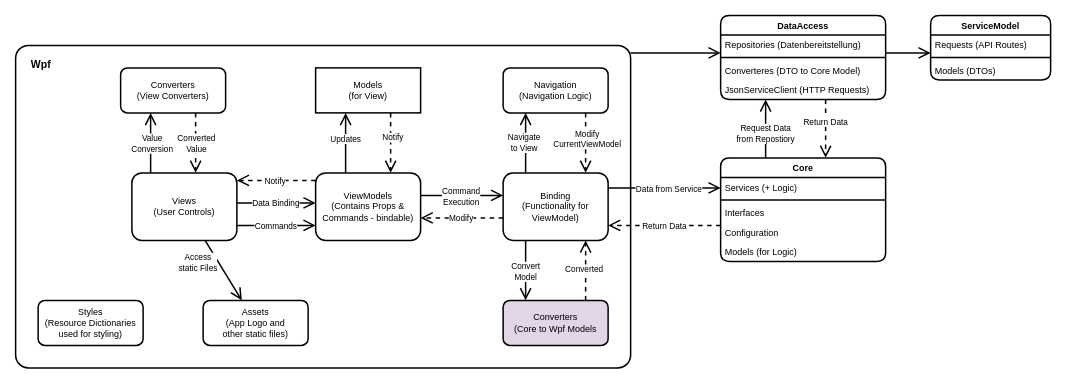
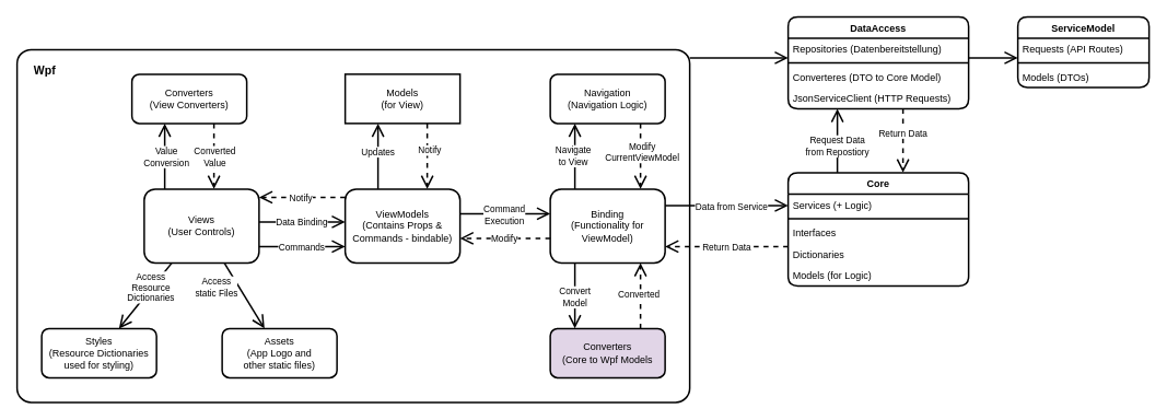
  <mxCell id="0" />
  <mxCell id="1" parent="0" />
  <mxCell id="2" style="edgeStyle=orthogonalEdgeStyle;rounded=0;orthogonalLoop=1;jettySize=auto;html=1;endArrow=none;endFill=0;startSize=12;endSize=12;strokeWidth=2;startArrow=open;startFill=0;" edge="1" parent="1" source="14" target="23"><mxGeometry relative="1" as="geometry"><Array as="points"><mxPoint x="890" y="70" /><mxPoint x="890" y="70" /></Array></mxGeometry></mxCell>
  <mxCell id="3" style="edgeStyle=orthogonalEdgeStyle;rounded=0;orthogonalLoop=1;jettySize=auto;html=1;dashed=1;startArrow=none;startFill=0;endArrow=open;endFill=0;startSize=12;endSize=12;strokeWidth=2;" edge="1" parent="1" source="14" target="5"><mxGeometry relative="1" as="geometry"><Array as="points"><mxPoint x="1100" y="190" /><mxPoint x="1100" y="190" /></Array></mxGeometry></mxCell>
  <mxCell id="4" value="Return Data" style="edgeLabel;html=1;align=center;verticalAlign=middle;resizable=0;points=[];" vertex="1" connectable="0" parent="3"><mxGeometry x="-0.255" y="-1" relative="1" as="geometry"><mxPoint as="offset" /></mxGeometry></mxCell>
  <mxCell id="5" value="Core" style="swimlane;fontStyle=1;align=center;verticalAlign=top;childLayout=stackLayout;horizontal=1;startSize=26;horizontalStack=0;resizeParent=1;resizeParentMax=0;resizeLast=0;collapsible=1;marginBottom=0;rounded=1;strokeWidth=2;" vertex="1" parent="1"><mxGeometry x="960" y="210" width="220" height="138" as="geometry" /></mxCell>
  <mxCell id="6" value="Services (+ Logic)" style="text;strokeColor=none;fillColor=none;align=left;verticalAlign=top;spacingLeft=4;spacingRight=4;overflow=hidden;rotatable=0;points=[[0,0.5],[1,0.5]];portConstraint=eastwest;rounded=1;" vertex="1" parent="5"><mxGeometry y="26" width="220" height="26" as="geometry" /></mxCell>
  <mxCell id="7" value="" style="line;strokeWidth=2;fillColor=none;align=left;verticalAlign=middle;spacingTop=-1;spacingLeft=3;spacingRight=3;rotatable=0;labelPosition=right;points=[];portConstraint=eastwest;rounded=1;" vertex="1" parent="5"><mxGeometry y="52" width="220" height="8" as="geometry" /></mxCell>
  <mxCell id="8" value="Interfaces" style="text;strokeColor=none;fillColor=none;align=left;verticalAlign=top;spacingLeft=4;spacingRight=4;overflow=hidden;rotatable=0;points=[[0,0.5],[1,0.5]];portConstraint=eastwest;rounded=1;" vertex="1" parent="5"><mxGeometry y="60" width="220" height="26" as="geometry" /></mxCell>
- <mxCell id="9" value="Configuration" style="text;strokeColor=none;fillColor=none;align=left;verticalAlign=top;spacingLeft=4;spacingRight=4;overflow=hidden;rotatable=0;points=[[0,0.5],[1,0.5]];portConstraint=eastwest;" vertex="1" parent="5"><mxGeometry y="86" width="220" height="26" as="geometry" /></mxCell>
+ <mxCell id="9" value="Dictionaries" style="text;strokeColor=none;fillColor=none;align=left;verticalAlign=top;spacingLeft=4;spacingRight=4;overflow=hidden;rotatable=0;points=[[0,0.5],[1,0.5]];portConstraint=eastwest;" vertex="1" parent="5"><mxGeometry y="86" width="220" height="26" as="geometry" /></mxCell>
  <mxCell id="10" value="Models (for Logic)" style="text;strokeColor=none;fillColor=none;align=left;verticalAlign=top;spacingLeft=4;spacingRight=4;overflow=hidden;rotatable=0;points=[[0,0.5],[1,0.5]];portConstraint=eastwest;" vertex="1" parent="5"><mxGeometry y="112" width="220" height="26" as="geometry" /></mxCell>
  <mxCell id="11" style="edgeStyle=orthogonalEdgeStyle;rounded=0;orthogonalLoop=1;jettySize=auto;html=1;strokeWidth=2;endSize=12;startSize=12;endArrow=open;endFill=0;" edge="1" parent="1" source="14" target="19"><mxGeometry relative="1" as="geometry"><Array as="points"><mxPoint x="1210" y="70" /><mxPoint x="1210" y="70" /></Array></mxGeometry></mxCell>
  <mxCell id="12" style="edgeStyle=orthogonalEdgeStyle;rounded=0;orthogonalLoop=1;jettySize=auto;html=1;startArrow=none;startFill=0;endArrow=open;endFill=0;startSize=12;endSize=12;strokeWidth=2;" edge="1" parent="1" source="5" target="14"><mxGeometry relative="1" as="geometry"><Array as="points"><mxPoint x="1020" y="180" /><mxPoint x="1020" y="180" /></Array></mxGeometry></mxCell>
  <mxCell id="13" value="Request Data&lt;br&gt;from Repostiory" style="edgeLabel;html=1;align=center;verticalAlign=middle;resizable=0;points=[];" vertex="1" connectable="0" parent="12"><mxGeometry x="0.116" y="1" relative="1" as="geometry"><mxPoint y="11" as="offset" /></mxGeometry></mxCell>
  <mxCell id="14" value="DataAccess" style="swimlane;fontStyle=1;align=center;verticalAlign=top;childLayout=stackLayout;horizontal=1;startSize=26;horizontalStack=0;resizeParent=1;resizeParentMax=0;resizeLast=0;collapsible=1;marginBottom=0;rounded=1;strokeWidth=2;" vertex="1" parent="1"><mxGeometry x="960" width="220" height="112" as="geometry" y="20" /></mxCell>
  <mxCell id="15" value="Repositories (Datenbereitstellung)" style="text;strokeColor=none;fillColor=none;align=left;verticalAlign=top;spacingLeft=4;spacingRight=4;overflow=hidden;rotatable=0;points=[[0,0.5],[1,0.5]];portConstraint=eastwest;rounded=1;" vertex="1" parent="14"><mxGeometry y="26" width="220" height="26" as="geometry" /></mxCell>
  <mxCell id="16" value="" style="line;strokeWidth=2;fillColor=none;align=left;verticalAlign=middle;spacingTop=-1;spacingLeft=3;spacingRight=3;rotatable=0;labelPosition=right;points=[];portConstraint=eastwest;rounded=1;" vertex="1" parent="14"><mxGeometry y="52" width="220" height="8" as="geometry" /></mxCell>
  <mxCell id="17" value="Converteres (DTO to Core Model)" style="text;strokeColor=none;fillColor=none;align=left;verticalAlign=top;spacingLeft=4;spacingRight=4;overflow=hidden;rotatable=0;points=[[0,0.5],[1,0.5]];portConstraint=eastwest;rounded=1;" vertex="1" parent="14"><mxGeometry y="60" width="220" height="26" as="geometry" /></mxCell>
  <mxCell id="18" value="JsonServiceClient (HTTP Requests)" style="text;strokeColor=none;fillColor=none;align=left;verticalAlign=top;spacingLeft=4;spacingRight=4;overflow=hidden;rotatable=0;points=[[0,0.5],[1,0.5]];portConstraint=eastwest;rounded=1;" vertex="1" parent="14"><mxGeometry y="86" width="220" height="26" as="geometry" /></mxCell>
  <mxCell id="19" value="ServiceModel" style="swimlane;fontStyle=1;align=center;verticalAlign=top;childLayout=stackLayout;horizontal=1;startSize=26;horizontalStack=0;resizeParent=1;resizeParentMax=0;resizeLast=0;collapsible=1;marginBottom=0;rounded=1;strokeWidth=2;" vertex="1" parent="1"><mxGeometry x="1240" width="160" height="86" as="geometry" y="20" /></mxCell>
  <mxCell id="20" value="Requests (API Routes)" style="text;strokeColor=none;fillColor=none;align=left;verticalAlign=top;spacingLeft=4;spacingRight=4;overflow=hidden;rotatable=0;points=[[0,0.5],[1,0.5]];portConstraint=eastwest;rounded=1;" vertex="1" parent="19"><mxGeometry y="26" width="160" height="26" as="geometry" /></mxCell>
  <mxCell id="21" value="" style="line;strokeWidth=2;fillColor=none;align=left;verticalAlign=middle;spacingTop=-1;spacingLeft=3;spacingRight=3;rotatable=0;labelPosition=right;points=[];portConstraint=eastwest;rounded=1;" vertex="1" parent="19"><mxGeometry y="52" width="160" height="8" as="geometry" /></mxCell>
  <mxCell id="22" value="Models (DTOs)" style="text;strokeColor=none;fillColor=none;align=left;verticalAlign=top;spacingLeft=4;spacingRight=4;overflow=hidden;rotatable=0;points=[[0,0.5],[1,0.5]];portConstraint=eastwest;rounded=1;" vertex="1" parent="19"><mxGeometry y="60" width="160" height="26" as="geometry" /></mxCell>
  <mxCell id="23" value="" style="rounded=1;whiteSpace=wrap;html=1;strokeWidth=2;arcSize=4;" vertex="1" parent="1"><mxGeometry x="20" y="60" width="820" height="430" as="geometry" /></mxCell>
  <mxCell id="24" value="" style="group" vertex="1" connectable="0" parent="1"><mxGeometry x="50" y="90" width="760" height="370" as="geometry" /></mxCell>
  <mxCell id="25" value="Binding&lt;br&gt;(Functionality for ViewModel)" style="rounded=1;whiteSpace=wrap;html=1;strokeWidth=2;" vertex="1" parent="24"><mxGeometry x="620" y="140" width="140" height="90" as="geometry" /></mxCell>
  <mxCell id="26" value="Converters&lt;br&gt;(&lt;span style=&quot;text-align: left&quot;&gt;View Converters)&lt;/span&gt;" style="rounded=1;whiteSpace=wrap;html=1;strokeWidth=2;" vertex="1" parent="24"><mxGeometry x="110" width="140" height="60" as="geometry" /></mxCell>
  <mxCell id="27" value="Models&lt;br&gt;(for View)" style="whiteSpace=wrap;html=1;strokeWidth=2;rounded=0;" vertex="1" parent="24"><mxGeometry x="370" width="140" height="60" as="geometry" /></mxCell>
  <mxCell id="28" style="edgeStyle=orthogonalEdgeStyle;rounded=0;orthogonalLoop=1;jettySize=auto;html=1;startArrow=none;startFill=0;endArrow=open;endFill=0;startSize=12;endSize=12;strokeWidth=2;" edge="1" parent="24" source="32" target="27"><mxGeometry relative="1" as="geometry"><Array as="points"><mxPoint x="410" y="100" /><mxPoint x="410" y="100" /></Array></mxGeometry></mxCell>
  <mxCell id="29" value="Updates" style="edgeLabel;html=1;align=center;verticalAlign=middle;resizable=0;points=[];" vertex="1" connectable="0" parent="28"><mxGeometry x="0.15" y="1" relative="1" as="geometry"><mxPoint as="offset" /></mxGeometry></mxCell>
  <mxCell id="30" style="edgeStyle=orthogonalEdgeStyle;rounded=0;orthogonalLoop=1;jettySize=auto;html=1;startArrow=none;startFill=0;endArrow=open;endFill=0;startSize=12;endSize=12;strokeWidth=2;dashed=1;" edge="1" parent="24" source="25" target="32"><mxGeometry relative="1" as="geometry"><Array as="points"><mxPoint x="540" y="200" /><mxPoint x="540" y="200" /></Array></mxGeometry></mxCell>
  <mxCell id="31" value="Modify" style="edgeLabel;html=1;align=center;verticalAlign=middle;resizable=0;points=[];" vertex="1" connectable="0" parent="30"><mxGeometry x="0.039" relative="1" as="geometry"><mxPoint as="offset" /></mxGeometry></mxCell>
  <mxCell id="32" value="ViewModels&lt;br&gt;(Contains Props &amp;amp; Commands - bindable)" style="rounded=1;whiteSpace=wrap;html=1;strokeWidth=2;" vertex="1" parent="24"><mxGeometry x="370" y="140" width="140" height="90" as="geometry" /></mxCell>
  <mxCell id="33" style="edgeStyle=orthogonalEdgeStyle;rounded=0;orthogonalLoop=1;jettySize=auto;html=1;startArrow=none;startFill=0;endArrow=open;endFill=0;startSize=12;endSize=12;strokeWidth=2;" edge="1" parent="24" source="32" target="25"><mxGeometry relative="1" as="geometry"><Array as="points"><mxPoint x="560" y="170" /><mxPoint x="560" y="170" /></Array></mxGeometry></mxCell>
  <mxCell id="34" value="Command&lt;br&gt;Execution" style="edgeLabel;html=1;align=center;verticalAlign=middle;resizable=0;points=[];" vertex="1" connectable="0" parent="33"><mxGeometry x="-0.039" y="-1" relative="1" as="geometry"><mxPoint as="offset" /></mxGeometry></mxCell>
  <mxCell id="35" style="edgeStyle=orthogonalEdgeStyle;rounded=0;orthogonalLoop=1;jettySize=auto;html=1;startArrow=none;startFill=0;endArrow=open;endFill=0;startSize=12;endSize=12;strokeWidth=2;dashed=1;" edge="1" parent="24" source="27" target="32"><mxGeometry relative="1" as="geometry"><Array as="points"><mxPoint x="470" y="100" /><mxPoint x="470" y="100" /></Array></mxGeometry></mxCell>
  <mxCell id="36" value="Notify" style="edgeLabel;html=1;align=center;verticalAlign=middle;resizable=0;points=[];" vertex="1" connectable="0" parent="35"><mxGeometry x="-0.19" y="2" relative="1" as="geometry"><mxPoint as="offset" /></mxGeometry></mxCell>
  <mxCell id="37" style="edgeStyle=orthogonalEdgeStyle;rounded=0;orthogonalLoop=1;jettySize=auto;html=1;startArrow=none;startFill=0;endArrow=open;endFill=0;startSize=12;endSize=12;strokeWidth=2;" edge="1" parent="24" source="41" target="32"><mxGeometry relative="1" as="geometry"><Array as="points"><mxPoint x="310" y="180" /><mxPoint x="310" y="180" /></Array></mxGeometry></mxCell>
  <mxCell id="38" value="Data Binding" style="edgeLabel;html=1;align=center;verticalAlign=middle;resizable=0;points=[];" vertex="1" connectable="0" parent="37"><mxGeometry x="0.22" y="1" relative="1" as="geometry"><mxPoint x="-13" y="1" as="offset" /></mxGeometry></mxCell>
  <mxCell id="39" style="edgeStyle=orthogonalEdgeStyle;rounded=0;orthogonalLoop=1;jettySize=auto;html=1;startArrow=none;startFill=0;endArrow=open;endFill=0;startSize=12;endSize=12;strokeWidth=2;" edge="1" parent="24" source="41" target="26"><mxGeometry relative="1" as="geometry"><mxPoint x="730" y="190" as="sourcePoint" /><Array as="points"><mxPoint x="150" y="100" /><mxPoint x="150" y="100" /></Array></mxGeometry></mxCell>
  <mxCell id="40" value="Value&lt;br&gt;Conversion" style="edgeLabel;html=1;align=center;verticalAlign=middle;resizable=0;points=[];" vertex="1" connectable="0" parent="39"><mxGeometry x="-0.254" y="-1" relative="1" as="geometry"><mxPoint y="-10" as="offset" /></mxGeometry></mxCell>
  <mxCell id="41" value="Views&lt;br&gt;(User Controls)" style="rounded=1;whiteSpace=wrap;html=1;strokeWidth=2;" vertex="1" parent="24"><mxGeometry x="125" y="140" width="140" height="90" as="geometry" /></mxCell>
  <mxCell id="42" style="edgeStyle=orthogonalEdgeStyle;rounded=0;orthogonalLoop=1;jettySize=auto;html=1;dashed=1;startArrow=none;startFill=0;endArrow=open;endFill=0;startSize=12;endSize=12;strokeWidth=2;" edge="1" parent="24" source="26" target="41"><mxGeometry relative="1" as="geometry"><Array as="points"><mxPoint x="210" y="100" /><mxPoint x="210" y="100" /></Array></mxGeometry></mxCell>
  <mxCell id="43" value="Converted&lt;br&gt;Value" style="edgeLabel;html=1;align=center;verticalAlign=middle;resizable=0;points=[];" vertex="1" connectable="0" parent="42"><mxGeometry x="-0.268" relative="1" as="geometry"><mxPoint y="11" as="offset" /></mxGeometry></mxCell>
  <mxCell id="44" style="edgeStyle=orthogonalEdgeStyle;rounded=0;orthogonalLoop=1;jettySize=auto;html=1;startArrow=none;startFill=0;endArrow=open;endFill=0;startSize=12;endSize=12;strokeWidth=2;dashed=1;" edge="1" parent="24" source="32" target="41"><mxGeometry relative="1" as="geometry"><Array as="points"><mxPoint x="360" y="150" /><mxPoint x="360" y="150" /></Array></mxGeometry></mxCell>
  <mxCell id="45" value="Notify" style="edgeLabel;html=1;align=center;verticalAlign=middle;resizable=0;points=[];" vertex="1" connectable="0" parent="44"><mxGeometry x="-0.37" relative="1" as="geometry"><mxPoint x="-22" as="offset" /></mxGeometry></mxCell>
  <mxCell id="46" value="Styles&lt;br&gt;(Resource Dictionaries&lt;br&gt;used for styling)" style="rounded=1;whiteSpace=wrap;html=1;strokeWidth=2;" vertex="1" parent="24"><mxGeometry y="310" width="140" height="60" as="geometry" /></mxCell>
+ <mxCell id="47" style="rounded=0;orthogonalLoop=1;jettySize=auto;html=1;startArrow=none;startFill=0;endArrow=open;endFill=0;startSize=12;endSize=12;strokeWidth=2;" edge="1" parent="24" source="41" target="46"><mxGeometry relative="1" as="geometry" /></mxCell>
+ <mxCell id="48" value="Access&lt;br&gt;Resource&lt;br&gt;Dictionaries" style="edgeLabel;html=1;align=center;verticalAlign=middle;resizable=0;points=[];" vertex="1" connectable="0" parent="47"><mxGeometry x="-0.147" relative="1" as="geometry"><mxPoint x="1" y="-5" as="offset" /></mxGeometry></mxCell>
  <mxCell id="49" value="Assets&lt;br&gt;(App Logo and&lt;br&gt;other static files)" style="rounded=1;whiteSpace=wrap;html=1;strokeWidth=2;" vertex="1" parent="24"><mxGeometry x="220" y="310" width="140" height="60" as="geometry" /></mxCell>
  <mxCell id="50" style="rounded=0;orthogonalLoop=1;jettySize=auto;html=1;startArrow=none;startFill=0;endArrow=open;endFill=0;startSize=12;endSize=12;strokeWidth=2;" edge="1" parent="24" source="41" target="49"><mxGeometry relative="1" as="geometry" /></mxCell>
  <mxCell id="51" value="Access&lt;br&gt;static Files" style="edgeLabel;html=1;align=center;verticalAlign=middle;resizable=0;points=[];" vertex="1" connectable="0" parent="50"><mxGeometry x="-0.529" relative="1" as="geometry"><mxPoint x="-22" y="11" as="offset" /></mxGeometry></mxCell>
  <mxCell id="52" style="edgeStyle=orthogonalEdgeStyle;rounded=0;orthogonalLoop=1;jettySize=auto;html=1;startArrow=none;startFill=0;endArrow=open;endFill=0;startSize=12;endSize=12;strokeWidth=2;dashed=1;" edge="1" parent="24" source="54" target="25"><mxGeometry relative="1" as="geometry"><Array as="points"><mxPoint x="730" y="110" /><mxPoint x="730" y="110" /></Array></mxGeometry></mxCell>
  <mxCell id="53" value="Modify&lt;br&gt;CurrentViewModel" style="edgeLabel;html=1;align=center;verticalAlign=middle;resizable=0;points=[];" vertex="1" connectable="0" parent="52"><mxGeometry x="-0.143" y="1" relative="1" as="geometry"><mxPoint as="offset" /></mxGeometry></mxCell>
  <mxCell id="54" value="Navigation&lt;br&gt;(Navigation Logic)" style="rounded=1;whiteSpace=wrap;html=1;strokeWidth=2;" vertex="1" parent="24"><mxGeometry x="620" width="140" height="60" as="geometry" /></mxCell>
  <mxCell id="55" style="rounded=0;orthogonalLoop=1;jettySize=auto;html=1;startArrow=none;startFill=0;endArrow=open;endFill=0;startSize=12;endSize=12;strokeWidth=2;edgeStyle=orthogonalEdgeStyle;" edge="1" parent="24" source="25" target="54"><mxGeometry relative="1" as="geometry"><Array as="points"><mxPoint x="650" y="110" /><mxPoint x="650" y="110" /></Array></mxGeometry></mxCell>
  <mxCell id="56" value="Navigate&lt;br&gt;to View" style="edgeLabel;html=1;align=center;verticalAlign=middle;resizable=0;points=[];" vertex="1" connectable="0" parent="55"><mxGeometry x="0.035" y="3" relative="1" as="geometry"><mxPoint as="offset" /></mxGeometry></mxCell>
  <mxCell id="57" style="edgeStyle=orthogonalEdgeStyle;rounded=0;orthogonalLoop=1;jettySize=auto;html=1;startArrow=none;startFill=0;endArrow=open;endFill=0;startSize=12;endSize=12;strokeWidth=2;" edge="1" parent="24" source="41" target="32"><mxGeometry relative="1" as="geometry"><mxPoint x="640" y="195" as="sourcePoint" /><mxPoint x="520" y="180" as="targetPoint" /><Array as="points"><mxPoint x="310" y="210" /><mxPoint x="310" y="210" /></Array></mxGeometry></mxCell>
  <mxCell id="58" value="Commands" style="edgeLabel;html=1;align=center;verticalAlign=middle;resizable=0;points=[];" vertex="1" connectable="0" parent="57"><mxGeometry x="0.22" y="1" relative="1" as="geometry"><mxPoint x="-13" y="1" as="offset" /></mxGeometry></mxCell>
  <mxCell id="59" style="edgeStyle=orthogonalEdgeStyle;rounded=0;orthogonalLoop=1;jettySize=auto;html=1;startArrow=none;startFill=0;endArrow=open;endFill=0;startSize=12;endSize=12;strokeWidth=2;dashed=1;" edge="1" parent="24" source="61" target="25"><mxGeometry relative="1" as="geometry"><mxPoint x="725" y="320" as="sourcePoint" /><Array as="points"><mxPoint x="730" y="270" /><mxPoint x="730" y="270" /></Array></mxGeometry></mxCell>
  <mxCell id="60" value="Converted" style="edgeLabel;html=1;align=center;verticalAlign=middle;resizable=0;points=[];" vertex="1" connectable="0" parent="59"><mxGeometry x="0.146" y="3" relative="1" as="geometry"><mxPoint y="4" as="offset" /></mxGeometry></mxCell>
  <mxCell id="61" value="&lt;span&gt;Converters&lt;/span&gt;&lt;br&gt;&lt;span&gt;(&lt;/span&gt;&lt;span style=&quot;text-align: left&quot;&gt;Core to&amp;nbsp;Wpf Models&lt;/span&gt;" style="rounded=1;whiteSpace=wrap;html=1;strokeWidth=2;fillColor=#e1d5e7;" vertex="1" parent="24"><mxGeometry x="620" y="310" width="140" height="60" as="geometry" /></mxCell>
  <mxCell id="62" style="edgeStyle=orthogonalEdgeStyle;rounded=0;orthogonalLoop=1;jettySize=auto;html=1;startArrow=none;startFill=0;endArrow=open;endFill=0;startSize=12;endSize=12;strokeWidth=2;" edge="1" parent="24" source="25" target="61"><mxGeometry relative="1" as="geometry"><Array as="points"><mxPoint x="650" y="270" /><mxPoint x="650" y="270" /></Array></mxGeometry></mxCell>
  <mxCell id="63" value="Convert&lt;br&gt;Model" style="edgeLabel;html=1;align=center;verticalAlign=middle;resizable=0;points=[];" vertex="1" connectable="0" parent="62"><mxGeometry x="-0.387" y="-1" relative="1" as="geometry"><mxPoint y="16" as="offset" /></mxGeometry></mxCell>
  <mxCell id="64" style="edgeStyle=orthogonalEdgeStyle;rounded=0;orthogonalLoop=1;jettySize=auto;html=1;startArrow=none;startFill=0;endArrow=open;endFill=0;startSize=12;endSize=12;strokeWidth=2;" edge="1" parent="1" source="25" target="5"><mxGeometry relative="1" as="geometry"><Array as="points"><mxPoint x="880" y="250" /><mxPoint x="880" y="250" /></Array></mxGeometry></mxCell>
  <mxCell id="65" value="Data from Service" style="edgeLabel;html=1;align=center;verticalAlign=middle;resizable=0;points=[];" vertex="1" connectable="0" parent="64"><mxGeometry x="-0.173" y="-1" relative="1" as="geometry"><mxPoint x="18" as="offset" /></mxGeometry></mxCell>
  <mxCell id="66" style="edgeStyle=orthogonalEdgeStyle;rounded=0;orthogonalLoop=1;jettySize=auto;html=1;dashed=1;startArrow=none;startFill=0;endArrow=open;endFill=0;startSize=12;endSize=12;strokeWidth=2;" edge="1" parent="1" source="5" target="25"><mxGeometry relative="1" as="geometry"><Array as="points"><mxPoint x="890" y="300" /><mxPoint x="890" y="300" /></Array></mxGeometry></mxCell>
  <mxCell id="67" value="Return Data" style="edgeLabel;html=1;align=center;verticalAlign=middle;resizable=0;points=[];" vertex="1" connectable="0" parent="66"><mxGeometry x="0.277" relative="1" as="geometry"><mxPoint x="20" as="offset" /></mxGeometry></mxCell>
  <mxCell id="68" value="&lt;b&gt;&lt;font style=&quot;font-size: 14px&quot;&gt;Wpf&lt;/font&gt;&lt;/b&gt;" style="text;html=1;strokeColor=none;fillColor=none;align=center;verticalAlign=middle;whiteSpace=wrap;rounded=0;" vertex="1" parent="1"><mxGeometry x="24" y="70" width="60" height="30" as="geometry" /></mxCell>
